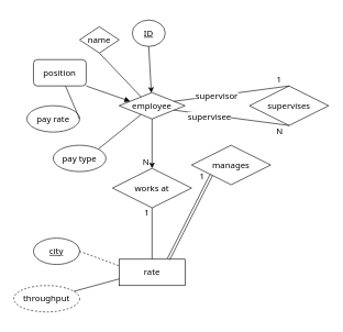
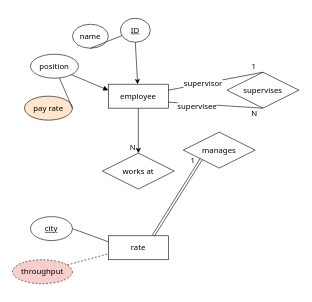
  <mxCell id="0" />
  <mxCell id="1" parent="0" />
  <mxCell id="2" value="" style="rounded=0;whiteSpace=wrap;html=1;fontFamily=Noto Sans;fontSource=https%3A%2F%2Ffonts.googleapis.com%2Fcss%3Ffamily%3DNoto%2BSans;strokeColor=none;fillColor=none;" parent="1" vertex="1"><mxGeometry x="210" y="20" width="30" height="20" as="geometry" /></mxCell>
  <mxCell id="3" value="" style="rounded=0;whiteSpace=wrap;html=1;fontFamily=Noto Sans;fontSource=https%3A%2F%2Ffonts.googleapis.com%2Fcss%3Ffamily%3DNoto%2BSans;strokeColor=none;fillColor=none;" parent="1" vertex="1"><mxGeometry x="55" y="462" width="30" height="20" as="geometry" /></mxCell>
- <mxCell id="4" value="employee" style="rhombus;whiteSpace=wrap;html=1;align=center;fontSize=13;fontFamily=Noto Sans;fontSource=https%3A%2F%2Ffonts.googleapis.com%2Fcss%3Ffamily%3DNoto%2BSans;" parent="1" vertex="1"><mxGeometry x="180" y="140" width="100" height="40" as="geometry" /></mxCell>
- <mxCell id="5" value="name" style="rhombus;whiteSpace=wrap;html=1;align=center;fontSize=13;fontFamily=Noto Sans;fontSource=https%3A%2F%2Ffonts.googleapis.com%2Fcss%3Ffamily%3DNoto%2BSans;" parent="1" vertex="1"><mxGeometry x="120" y="40" width="60" height="40" as="geometry" /></mxCell>
+ <mxCell id="4" value="employee" style="whiteSpace=wrap;html=1;align=center;fontSize=13;fontFamily=Noto Sans;fontSource=https%3A%2F%2Ffonts.googleapis.com%2Fcss%3Ffamily%3DNoto%2BSans;" parent="1" vertex="1"><mxGeometry x="180" y="140" width="100" height="40" as="geometry" /></mxCell>
+ <mxCell id="5" value="name" style="ellipse;whiteSpace=wrap;html=1;align=center;fontSize=13;fontFamily=Noto Sans;fontSource=https%3A%2F%2Ffonts.googleapis.com%2Fcss%3Ffamily%3DNoto%2BSans;" parent="1" vertex="1"><mxGeometry x="120" y="40" width="60" height="40" as="geometry" /></mxCell>
  <mxCell id="6" value="ID" style="ellipse;whiteSpace=wrap;html=1;align=center;fontStyle=4;fontSize=13;fontFamily=Noto Sans;fontSource=https%3A%2F%2Ffonts.googleapis.com%2Fcss%3Ffamily%3DNoto%2BSans;" parent="1" vertex="1"><mxGeometry x="200" y="30" width="50" height="40" as="geometry" /></mxCell>
  <mxCell id="7" value="" style="endArrow=classic;html=1;rounded=0;exitX=0.5;exitY=1;exitDx=0;exitDy=0;fontSize=13;fontFamily=Noto Sans;fontSource=https%3A%2F%2Ffonts.googleapis.com%2Fcss%3Ffamily%3DNoto%2BSans;" parent="1" source="6" target="4" edge="1"><mxGeometry relative="1" as="geometry"><mxPoint x="320" y="270" as="sourcePoint" /><mxPoint x="480" y="270" as="targetPoint" /></mxGeometry></mxCell>
- <mxCell id="8" value="" style="endArrow=none;html=1;rounded=0;exitX=0.5;exitY=1;exitDx=0;exitDy=0;entryX=0.25;entryY=0;entryDx=0;entryDy=0;fontSize=13;fontFamily=Noto Sans;fontSource=https%3A%2F%2Ffonts.googleapis.com%2Fcss%3Ffamily%3DNoto%2BSans;" parent="1" source="5" target="4" edge="1"><mxGeometry relative="1" as="geometry"><mxPoint x="160" y="90" as="sourcePoint" /><mxPoint x="163.889" y="160" as="targetPoint" /></mxGeometry></mxCell>
- <mxCell id="9" value="position" style="whiteSpace=wrap;html=1;align=center;fontSize=13;fontFamily=Noto Sans;fontSource=https%3A%2F%2Ffonts.googleapis.com%2Fcss%3Ffamily%3DNoto%2BSans;rounded=1;" parent="1" vertex="1"><mxGeometry x="50" y="90" width="80" height="40" as="geometry" /></mxCell>
+ <mxCell id="8" value="" style="endArrow=none;html=1;rounded=0;exitX=0.5;exitY=1;exitDx=0;exitDy=0;fontSize=13;fontFamily=Noto Sans;fontSource=https%3A%2F%2Ffonts.googleapis.com%2Fcss%3Ffamily%3DNoto%2BSans;" parent="1" source="5" target="6" edge="1"><mxGeometry relative="1" as="geometry"><mxPoint x="160" y="90" as="sourcePoint" /><mxPoint x="163.889" y="160" as="targetPoint" /></mxGeometry></mxCell>
+ <mxCell id="9" value="position" style="ellipse;whiteSpace=wrap;html=1;align=center;fontSize=13;fontFamily=Noto Sans;fontSource=https%3A%2F%2Ffonts.googleapis.com%2Fcss%3Ffamily%3DNoto%2BSans;" parent="1" vertex="1"><mxGeometry x="50" y="90" width="80" height="40" as="geometry" /></mxCell>
  <mxCell id="10" value="" style="endArrow=block;html=1;rounded=0;exitX=1;exitY=1;exitDx=0;exitDy=0;entryX=0;entryY=0.25;entryDx=0;entryDy=0;fontSize=13;fontFamily=Noto Sans;fontSource=https%3A%2F%2Ffonts.googleapis.com%2Fcss%3Ffamily%3DNoto%2BSans;" parent="1" source="9" target="4" edge="1"><mxGeometry relative="1" as="geometry"><mxPoint x="160" y="100" as="sourcePoint" /><mxPoint x="215" y="150" as="targetPoint" /></mxGeometry></mxCell>
- <mxCell id="11" value="pay rate" style="ellipse;whiteSpace=wrap;html=1;align=center;fontSize=13;fontFamily=Noto Sans;fontSource=https%3A%2F%2Ffonts.googleapis.com%2Fcss%3Ffamily%3DNoto%2BSans;" parent="1" vertex="1"><mxGeometry x="40" y="160" width="80" height="40" as="geometry" /></mxCell>
+ <mxCell id="11" value="pay rate" style="ellipse;whiteSpace=wrap;html=1;align=center;fontSize=13;fontFamily=Noto Sans;fontSource=https%3A%2F%2Ffonts.googleapis.com%2Fcss%3Ffamily%3DNoto%2BSans;fillColor=#ffe6cc;" parent="1" vertex="1"><mxGeometry x="40" y="160" width="80" height="40" as="geometry" /></mxCell>
  <mxCell id="12" value="" style="endArrow=none;html=1;rounded=0;exitX=1;exitY=0.5;exitDx=0;exitDy=0;fontSize=13;fontFamily=Noto Sans;fontSource=https%3A%2F%2Ffonts.googleapis.com%2Fcss%3Ffamily%3DNoto%2BSans;" parent="1" source="11" target="9" edge="1"><mxGeometry relative="1" as="geometry"><mxPoint x="128.284" y="134.142" as="sourcePoint" /><mxPoint x="190" y="160" as="targetPoint" /></mxGeometry></mxCell>
- <mxCell id="13" value="pay type" style="ellipse;whiteSpace=wrap;html=1;align=center;fontSize=13;fontFamily=Noto Sans;fontSource=https%3A%2F%2Ffonts.googleapis.com%2Fcss%3Ffamily%3DNoto%2BSans;" parent="1" vertex="1"><mxGeometry x="80" y="220" width="80" height="40" as="geometry" /></mxCell>
- <mxCell id="14" value="" style="endArrow=none;html=1;rounded=0;entryX=0.25;entryY=1;entryDx=0;entryDy=0;exitX=1;exitY=0;exitDx=0;exitDy=0;fontSize=13;fontFamily=Noto Sans;fontSource=https%3A%2F%2Ffonts.googleapis.com%2Fcss%3Ffamily%3DNoto%2BSans;" parent="1" source="13" target="4" edge="1"><mxGeometry relative="1" as="geometry"><mxPoint x="140" y="230" as="sourcePoint" /><mxPoint x="190" y="180" as="targetPoint" /></mxGeometry></mxCell>
  <mxCell id="15" value="works at" style="shape=rhombus;perimeter=rhombusPerimeter;whiteSpace=wrap;html=1;align=center;fontSize=13;fontFamily=Noto Sans;fontSource=https%3A%2F%2Ffonts.googleapis.com%2Fcss%3Ffamily%3DNoto%2BSans;" parent="1" vertex="1"><mxGeometry x="170" y="255" width="120" height="60" as="geometry" /></mxCell>
  <mxCell id="16" value="rate" style="whiteSpace=wrap;html=1;align=center;fontSize=13;fontFamily=Noto Sans;fontSource=https%3A%2F%2Ffonts.googleapis.com%2Fcss%3Ffamily%3DNoto%2BSans;" parent="1" vertex="1"><mxGeometry x="180" y="393" width="100" height="40" as="geometry" /></mxCell>
  <mxCell id="17" value="" style="endArrow=classic;html=1;rounded=0;exitX=0.5;exitY=1;exitDx=0;exitDy=0;entryX=0.5;entryY=0;entryDx=0;entryDy=0;fontSize=13;fontFamily=Noto Sans;fontSource=https%3A%2F%2Ffonts.googleapis.com%2Fcss%3Ffamily%3DNoto%2BSans;" parent="1" source="4" target="15" edge="1"><mxGeometry relative="1" as="geometry"><mxPoint x="320" y="270" as="sourcePoint" /><mxPoint x="480" y="270" as="targetPoint" /></mxGeometry></mxCell>
  <mxCell id="18" value="N" style="resizable=0;html=1;align=right;verticalAlign=bottom;fontSize=13;fontFamily=Noto Sans;fontSource=https%3A%2F%2Ffonts.googleapis.com%2Fcss%3Ffamily%3DNoto%2BSans;" parent="17" connectable="0" vertex="1"><mxGeometry x="1" relative="1" as="geometry"><mxPoint x="-4" as="offset" /></mxGeometry></mxCell>
- <mxCell id="19" value="" style="endArrow=none;html=1;rounded=0;exitX=0.5;exitY=0;exitDx=0;exitDy=0;fontSize=13;fontFamily=Noto Sans;fontSource=https%3A%2F%2Ffonts.googleapis.com%2Fcss%3Ffamily%3DNoto%2BSans;" parent="1" source="16" target="15" edge="1"><mxGeometry relative="1" as="geometry"><mxPoint x="320" y="270" as="sourcePoint" /><mxPoint x="230" y="350" as="targetPoint" /></mxGeometry></mxCell>
- <mxCell id="20" value="1" style="resizable=0;html=1;align=right;verticalAlign=bottom;rotation=0;fontSize=13;fontFamily=Noto Sans;fontSource=https%3A%2F%2Ffonts.googleapis.com%2Fcss%3Ffamily%3DNoto%2BSans;" parent="19" connectable="0" vertex="1"><mxGeometry x="1" relative="1" as="geometry"><mxPoint x="-4" y="17" as="offset" /></mxGeometry></mxCell>
- <mxCell id="21" value="manages" style="shape=rhombus;perimeter=rhombusPerimeter;whiteSpace=wrap;html=1;align=center;fontSize=13;fontFamily=Noto Sans;fontSource=https%3A%2F%2Ffonts.googleapis.com%2Fcss%3Ffamily%3DNoto%2BSans;" parent="1" vertex="1"><mxGeometry x="290" y="220" width="120" height="60" as="geometry" /></mxCell>
+ <mxCell id="21" value="manages" style="shape=rhombus;perimeter=rhombusPerimeter;whiteSpace=wrap;html=1;align=center;fontSize=13;fontFamily=Noto Sans;fontSource=https%3A%2F%2Ffonts.googleapis.com%2Fcss%3Ffamily%3DNoto%2BSans;" parent="1" vertex="1"><mxGeometry x="305" y="220" width="120" height="60" as="geometry" /></mxCell>
  <mxCell id="22" value="" style="shape=link;html=1;rounded=0;entryX=0;entryY=1;entryDx=0;entryDy=0;exitX=0.75;exitY=0;exitDx=0;exitDy=0;fontSize=13;fontFamily=Noto Sans;fontSource=https%3A%2F%2Ffonts.googleapis.com%2Fcss%3Ffamily%3DNoto%2BSans;" parent="1" source="16" target="21" edge="1"><mxGeometry relative="1" as="geometry"><mxPoint x="290" y="405" as="sourcePoint" /><mxPoint x="450" y="405" as="targetPoint" /></mxGeometry></mxCell>
  <mxCell id="23" value="1" style="resizable=0;html=1;align=right;verticalAlign=bottom;fontSize=13;fontFamily=Noto Sans;fontSource=https%3A%2F%2Ffonts.googleapis.com%2Fcss%3Ffamily%3DNoto%2BSans;" parent="22" connectable="0" vertex="1"><mxGeometry x="1" relative="1" as="geometry"><mxPoint x="-10" y="12" as="offset" /></mxGeometry></mxCell>
  <mxCell id="24" value="city" style="ellipse;whiteSpace=wrap;html=1;align=center;fontStyle=4;fontSize=13;fontFamily=Noto Sans;fontSource=https%3A%2F%2Ffonts.googleapis.com%2Fcss%3Ffamily%3DNoto%2BSans;" parent="1" vertex="1"><mxGeometry x="50" y="361" width="70" height="40" as="geometry" /></mxCell>
- <mxCell id="25" value="" style="endArrow=none;html=1;rounded=0;entryX=0;entryY=0.25;entryDx=0;entryDy=0;exitX=1;exitY=0.5;exitDx=0;exitDy=0;fontSize=13;fontFamily=Noto Sans;fontSource=https%3A%2F%2Ffonts.googleapis.com%2Fcss%3Ffamily%3DNoto%2BSans;dashed=1;" parent="1" source="24" target="16" edge="1"><mxGeometry relative="1" as="geometry"><mxPoint x="103.284" y="475.858" as="sourcePoint" /><mxPoint x="160" y="430" as="targetPoint" /></mxGeometry></mxCell>
- <mxCell id="26" value="throughput" style="ellipse;whiteSpace=wrap;html=1;align=center;dashed=1;fontSize=13;fontFamily=Noto Sans;fontSource=https%3A%2F%2Ffonts.googleapis.com%2Fcss%3Ffamily%3DNoto%2BSans;" parent="1" vertex="1"><mxGeometry x="20" y="433" width="100" height="40" as="geometry" /></mxCell>
- <mxCell id="27" value="" style="endArrow=none;html=1;rounded=0;entryX=0;entryY=0.75;entryDx=0;entryDy=0;fontSize=13;fontFamily=Noto Sans;fontSource=https%3A%2F%2Ffonts.googleapis.com%2Fcss%3Ffamily%3DNoto%2BSans;" parent="1" source="26" target="16" edge="1"><mxGeometry relative="1" as="geometry"><mxPoint x="130" y="403" as="sourcePoint" /><mxPoint x="190" y="425" as="targetPoint" /></mxGeometry></mxCell>
- <mxCell id="28" value="supervises" style="shape=rhombus;perimeter=rhombusPerimeter;whiteSpace=wrap;html=1;align=center;fontSize=13;fontFamily=Noto Sans;fontSource=https%3A%2F%2Ffonts.googleapis.com%2Fcss%3Ffamily%3DNoto%2BSans;" parent="1" vertex="1"><mxGeometry x="378" y="130" width="120" height="60" as="geometry" /></mxCell>
+ <mxCell id="25" value="" style="endArrow=none;html=1;rounded=0;entryX=0;entryY=0.25;entryDx=0;entryDy=0;exitX=1;exitY=0.5;exitDx=0;exitDy=0;fontSize=13;fontFamily=Noto Sans;fontSource=https%3A%2F%2Ffonts.googleapis.com%2Fcss%3Ffamily%3DNoto%2BSans;" parent="1" source="24" target="16" edge="1"><mxGeometry relative="1" as="geometry"><mxPoint x="103.284" y="475.858" as="sourcePoint" /><mxPoint x="160" y="430" as="targetPoint" /></mxGeometry></mxCell>
+ <mxCell id="26" value="throughput" style="ellipse;whiteSpace=wrap;html=1;align=center;dashed=1;fontSize=13;fontFamily=Noto Sans;fontSource=https%3A%2F%2Ffonts.googleapis.com%2Fcss%3Ffamily%3DNoto%2BSans;fillColor=#f8cecc;" parent="1" vertex="1"><mxGeometry x="20" y="433" width="100" height="40" as="geometry" /></mxCell>
+ <mxCell id="27" value="" style="endArrow=none;html=1;rounded=0;entryX=0;entryY=0.75;entryDx=0;entryDy=0;fontSize=13;fontFamily=Noto Sans;fontSource=https%3A%2F%2Ffonts.googleapis.com%2Fcss%3Ffamily%3DNoto%2BSans;dashed=1;" parent="1" source="26" target="16" edge="1"><mxGeometry relative="1" as="geometry"><mxPoint x="130" y="403" as="sourcePoint" /><mxPoint x="190" y="425" as="targetPoint" /></mxGeometry></mxCell>
+ <mxCell id="28" value="supervises" style="shape=rhombus;perimeter=rhombusPerimeter;whiteSpace=wrap;html=1;align=center;fontSize=13;fontFamily=Noto Sans;fontSource=https%3A%2F%2Ffonts.googleapis.com%2Fcss%3Ffamily%3DNoto%2BSans;" parent="1" vertex="1"><mxGeometry x="378" y="120" width="120" height="60" as="geometry" /></mxCell>
  <mxCell id="29" value="" style="endArrow=none;html=1;rounded=0;exitX=1;exitY=0.25;exitDx=0;exitDy=0;fontSize=13;entryX=0.5;entryY=0;entryDx=0;entryDy=0;fontFamily=Noto Sans;fontSource=https%3A%2F%2Ffonts.googleapis.com%2Fcss%3Ffamily%3DNoto%2BSans;" parent="1" source="4" target="28" edge="1"><mxGeometry relative="1" as="geometry"><mxPoint x="330" y="160" as="sourcePoint" /><mxPoint x="330" y="82" as="targetPoint" /></mxGeometry></mxCell>
  <mxCell id="30" value="1" style="resizable=0;html=1;align=right;verticalAlign=bottom;rotation=0;fontSize=13;fontFamily=Noto Sans;fontSource=https%3A%2F%2Ffonts.googleapis.com%2Fcss%3Ffamily%3DNoto%2BSans;" parent="29" connectable="0" vertex="1"><mxGeometry x="1" relative="1" as="geometry"><mxPoint x="-11" as="offset" /></mxGeometry></mxCell>
  <mxCell id="31" value="supervisor" style="edgeLabel;html=1;align=center;verticalAlign=middle;resizable=0;points=[];fontSize=13;fontFamily=Noto Sans;fontSource=https%3A%2F%2Ffonts.googleapis.com%2Fcss%3Ffamily%3DNoto%2BSans;" parent="29" vertex="1" connectable="0"><mxGeometry x="-0.264" relative="1" as="geometry"><mxPoint as="offset" /></mxGeometry></mxCell>
  <mxCell id="32" value="" style="endArrow=none;html=1;rounded=0;exitX=1;exitY=0.75;exitDx=0;exitDy=0;entryX=0.5;entryY=1;entryDx=0;entryDy=0;fontSize=13;fontFamily=Noto Sans;fontSource=https%3A%2F%2Ffonts.googleapis.com%2Fcss%3Ffamily%3DNoto%2BSans;" parent="1" source="4" target="28" edge="1"><mxGeometry relative="1" as="geometry"><mxPoint x="330" y="170" as="sourcePoint" /><mxPoint x="330" y="245" as="targetPoint" /></mxGeometry></mxCell>
  <mxCell id="33" value="N" style="resizable=0;html=1;align=right;verticalAlign=bottom;fontSize=13;fontFamily=Noto Sans;fontSource=https%3A%2F%2Ffonts.googleapis.com%2Fcss%3Ffamily%3DNoto%2BSans;" parent="32" connectable="0" vertex="1"><mxGeometry x="1" relative="1" as="geometry"><mxPoint x="-9" y="19" as="offset" /></mxGeometry></mxCell>
  <mxCell id="34" value="supervisee" style="edgeLabel;html=1;align=center;verticalAlign=middle;resizable=0;points=[];fontSize=13;fontFamily=Noto Sans;fontSource=https%3A%2F%2Ffonts.googleapis.com%2Fcss%3Ffamily%3DNoto%2BSans;" parent="32" vertex="1" connectable="0"><mxGeometry x="-0.39" y="-3" relative="1" as="geometry"><mxPoint as="offset" /></mxGeometry></mxCell>
